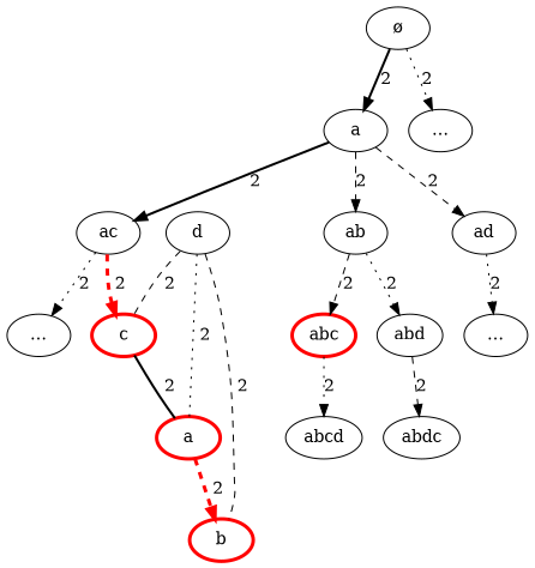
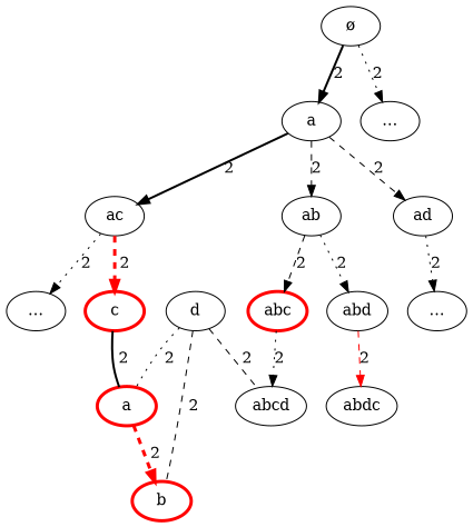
  graph {
    edge [dir=forward style=dashed]
    n1 [label="…"]
    n2 [label="…"]
    abc [color=red penwidth=3.0]
    abcd
    "ø"
    a
    n7 [label="…"]
    ab
    ac
    ad
    abd
    n12 [color=red label=c penwidth=3.0]
    abdc
    n14 [color=red label=a penwidth=3.0]
    n15 [color=red label=b penwidth=3.0]
    n16 [label=d]
    abc -- abcd [label=2 style=dotted]
    "ø" -- a [label=2 style=bold]
    "ø" -- n7 [label=2 style=dotted]
    a -- ab [label=2]
    a -- ac [label=2 style=bold]
    a -- ad [label=2]
    ab -- abc [label=2]
    ab -- abd [label=2 style=dotted]
    ac -- n1 [label=2 style=dotted]
    ac -- n12 [color=red label=" 2 " penwidth=3.0]
    ad -- n2 [label=2 style=dotted]
-   abd -- abdc [label=2]
+   abd -- abdc [label=2 color=red]
    n12 -- n14 [label=" 2 " style=bold dir=""]
    n14 -- n15 [color=red label=" 2 " penwidth=3.0]
-   n16 -- n12 [label=" 2 " dir=""]
+   n16 -- abcd [label=" 2 " dir=""]
    n16 -- n14 [label=" 2 " style=dotted dir=""]
    n16 -- n15 [label=" 2 " dir=""]
  }
